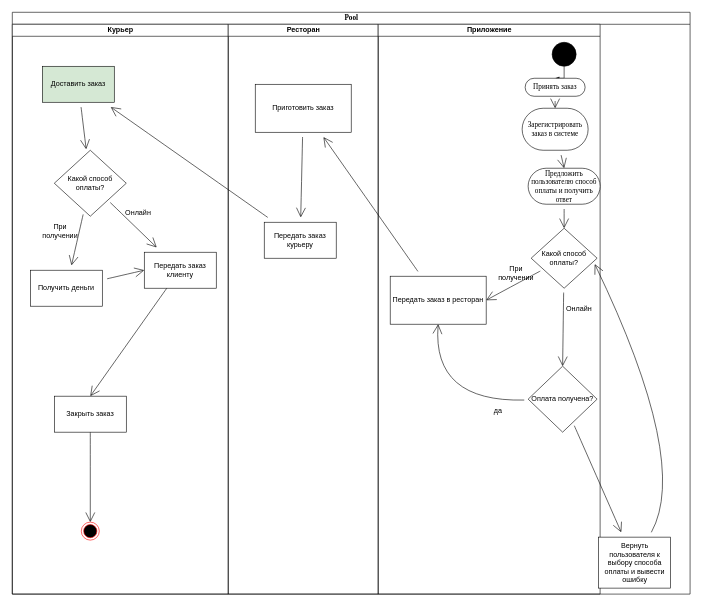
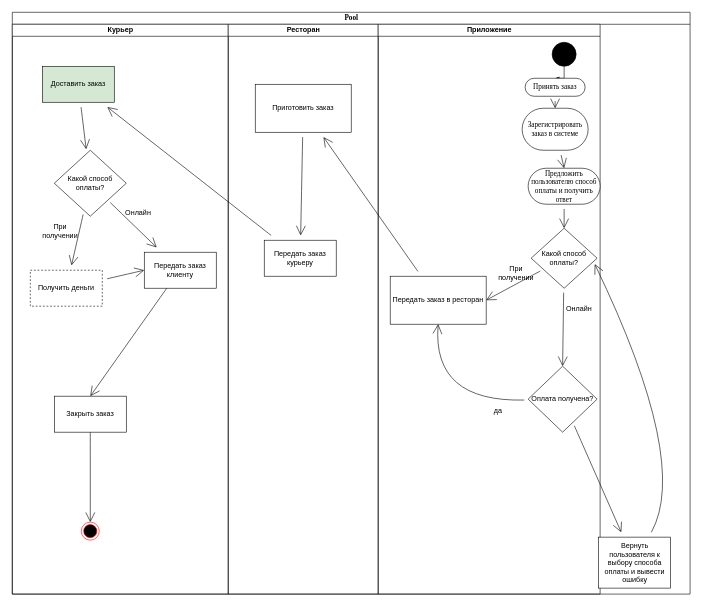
  <mxCell id="0" />
  <mxCell id="1" parent="0" />
  <mxCell id="2" value="Pool" style="swimlane;html=1;childLayout=stackLayout;startSize=20;rounded=0;shadow=0;comic=0;labelBackgroundColor=none;strokeWidth=1;fontFamily=Verdana;fontSize=12;align=center;" parent="1" vertex="1"><mxGeometry x="20" y="20" width="1130" height="970" as="geometry" /></mxCell>
  <mxCell id="3" value="Курьер" style="swimlane;html=1;startSize=20;" parent="2" vertex="1"><mxGeometry y="20" width="360" height="950" as="geometry" /></mxCell>
  <mxCell id="4" value="Доставить заказ" style="whiteSpace=wrap;html=1;hachureGap=4;strokeColor=#000000;fillColor=#d5e8d4;" vertex="1" parent="3"><mxGeometry x="50" y="70" width="120" height="60" as="geometry" /></mxCell>
  <mxCell id="5" value="Какой способ оплаты?" style="rhombus;whiteSpace=wrap;html=1;hachureGap=4;strokeColor=#000000;" vertex="1" parent="3"><mxGeometry x="70" y="210" width="120" height="110" as="geometry" /></mxCell>
  <mxCell id="6" value="" style="edgeStyle=none;curved=1;rounded=0;orthogonalLoop=1;jettySize=auto;html=1;endArrow=open;startSize=14;endSize=14;sourcePerimeterSpacing=8;targetPerimeterSpacing=8;" edge="1" parent="3" source="4" target="5"><mxGeometry relative="1" as="geometry" /></mxCell>
  <mxCell id="7" style="edgeStyle=none;curved=1;rounded=0;orthogonalLoop=1;jettySize=auto;html=1;entryX=0.5;entryY=0;entryDx=0;entryDy=0;endArrow=open;startSize=14;endSize=14;sourcePerimeterSpacing=8;targetPerimeterSpacing=8;exitX=0.326;exitY=0.963;exitDx=0;exitDy=0;exitPerimeter=0;" edge="1" parent="3" source="8" target="16"><mxGeometry relative="1" as="geometry" /></mxCell>
  <mxCell id="8" value="Передать заказ клиенту" style="whiteSpace=wrap;html=1;hachureGap=4;strokeColor=#000000;" vertex="1" parent="3"><mxGeometry x="220" y="380" width="120" height="60" as="geometry" /></mxCell>
  <mxCell id="9" value="" style="edgeStyle=none;curved=1;rounded=0;orthogonalLoop=1;jettySize=auto;html=1;endArrow=open;startSize=14;endSize=14;sourcePerimeterSpacing=8;targetPerimeterSpacing=8;" edge="1" parent="3" source="5" target="8"><mxGeometry relative="1" as="geometry" /></mxCell>
  <mxCell id="10" value="Онлайн" style="text;strokeColor=none;fillColor=none;html=1;align=center;verticalAlign=middle;whiteSpace=wrap;rounded=0;hachureGap=4;" vertex="1" parent="3"><mxGeometry x="180" y="300" width="60" height="30" as="geometry" /></mxCell>
  <mxCell id="11" style="edgeStyle=none;curved=1;rounded=0;orthogonalLoop=1;jettySize=auto;html=1;entryX=0;entryY=0.5;entryDx=0;entryDy=0;endArrow=open;startSize=14;endSize=14;sourcePerimeterSpacing=8;targetPerimeterSpacing=8;" edge="1" parent="3" source="12" target="8"><mxGeometry relative="1" as="geometry" /></mxCell>
- <mxCell id="12" value="Получить деньги" style="whiteSpace=wrap;html=1;hachureGap=4;strokeColor=#000000;" vertex="1" parent="3"><mxGeometry x="30" y="410" width="120" height="60" as="geometry" /></mxCell>
+ <mxCell id="12" value="Получить деньги" style="whiteSpace=wrap;html=1;hachureGap=4;strokeColor=#000000;dashed=1;" vertex="1" parent="3"><mxGeometry x="30" y="410" width="120" height="60" as="geometry" /></mxCell>
  <mxCell id="13" value="" style="edgeStyle=none;curved=1;rounded=0;orthogonalLoop=1;jettySize=auto;html=1;endArrow=open;startSize=14;endSize=14;sourcePerimeterSpacing=8;targetPerimeterSpacing=8;" edge="1" parent="3" source="5" target="12"><mxGeometry relative="1" as="geometry" /></mxCell>
  <mxCell id="14" value="При получении" style="text;strokeColor=none;fillColor=none;html=1;align=center;verticalAlign=middle;whiteSpace=wrap;rounded=0;hachureGap=4;" vertex="1" parent="3"><mxGeometry x="50" y="330" width="60" height="30" as="geometry" /></mxCell>
  <mxCell id="15" value="" style="edgeStyle=none;curved=1;rounded=0;orthogonalLoop=1;jettySize=auto;html=1;endArrow=open;startSize=14;endSize=14;sourcePerimeterSpacing=8;targetPerimeterSpacing=8;entryX=0.5;entryY=0;entryDx=0;entryDy=0;exitX=0.5;exitY=1;exitDx=0;exitDy=0;" edge="1" parent="3" source="16" target="17"><mxGeometry relative="1" as="geometry"><mxPoint x="130" y="820" as="targetPoint" /></mxGeometry></mxCell>
  <mxCell id="16" value="Закрыть заказ" style="whiteSpace=wrap;html=1;hachureGap=4;strokeColor=#000000;" vertex="1" parent="3"><mxGeometry x="70" y="620" width="120" height="60" as="geometry" /></mxCell>
  <mxCell id="17" value="" style="ellipse;html=1;shape=endState;fillColor=#000000;strokeColor=#ff0000;" vertex="1" parent="3"><mxGeometry x="115" y="830" width="30" height="30" as="geometry" /></mxCell>
  <mxCell id="18" value="Ресторан" style="swimlane;html=1;startSize=20;" parent="2" vertex="1"><mxGeometry x="360" y="20" width="250" height="950" as="geometry" /></mxCell>
  <mxCell id="19" value="Приготовить заказ" style="rounded=0;whiteSpace=wrap;html=1;hachureGap=4;strokeColor=#000000;" vertex="1" parent="18"><mxGeometry x="45" y="100" width="160" height="80" as="geometry" /></mxCell>
- <mxCell id="20" value="Передать заказ курьеру" style="whiteSpace=wrap;html=1;hachureGap=4;strokeColor=#000000;" vertex="1" parent="18"><mxGeometry x="60" y="330" width="120" height="60" as="geometry" /></mxCell>
+ <mxCell id="20" value="Передать заказ курьеру" style="whiteSpace=wrap;html=1;hachureGap=4;strokeColor=#000000;" vertex="1" parent="18"><mxGeometry x="60" y="360" width="120" height="60" as="geometry" /></mxCell>
  <mxCell id="21" value="" style="edgeStyle=none;curved=1;rounded=0;orthogonalLoop=1;jettySize=auto;html=1;endArrow=open;startSize=14;endSize=14;sourcePerimeterSpacing=8;targetPerimeterSpacing=8;" edge="1" parent="18" source="19" target="20"><mxGeometry relative="1" as="geometry" /></mxCell>
  <mxCell id="22" value="Приложение" style="swimlane;html=1;startSize=20;strokeColor=#000000;" parent="2" vertex="1"><mxGeometry x="610" y="20" width="370" height="950" as="geometry" /></mxCell>
  <mxCell id="23" style="edgeStyle=orthogonalEdgeStyle;rounded=0;html=1;labelBackgroundColor=none;startArrow=none;startFill=0;startSize=5;endArrow=classicThin;endFill=1;endSize=5;jettySize=auto;orthogonalLoop=1;strokeWidth=1;fontFamily=Verdana;fontSize=12" parent="22" source="24" target="26" edge="1"><mxGeometry relative="1" as="geometry" /></mxCell>
  <mxCell id="24" value="" style="ellipse;whiteSpace=wrap;html=1;rounded=0;shadow=0;comic=0;labelBackgroundColor=none;strokeWidth=1;fillColor=#000000;fontFamily=Verdana;fontSize=12;align=center;" parent="22" vertex="1"><mxGeometry x="290" y="30" width="40" height="40" as="geometry" /></mxCell>
  <mxCell id="25" style="edgeStyle=none;curved=1;rounded=0;orthogonalLoop=1;jettySize=auto;html=1;entryX=0.5;entryY=0;entryDx=0;entryDy=0;endArrow=open;startSize=14;endSize=14;sourcePerimeterSpacing=8;targetPerimeterSpacing=8;" edge="1" parent="22" source="26" target="28"><mxGeometry relative="1" as="geometry" /></mxCell>
  <mxCell id="26" value="Принять заказ" style="rounded=1;whiteSpace=wrap;html=1;shadow=0;comic=0;labelBackgroundColor=none;strokeWidth=1;fontFamily=Verdana;fontSize=12;align=center;arcSize=50;" parent="22" vertex="1"><mxGeometry x="245" y="90" width="100" height="30" as="geometry" /></mxCell>
  <mxCell id="27" style="edgeStyle=none;curved=1;rounded=0;orthogonalLoop=1;jettySize=auto;html=1;entryX=0.5;entryY=0;entryDx=0;entryDy=0;endArrow=open;startSize=14;endSize=14;sourcePerimeterSpacing=8;targetPerimeterSpacing=8;" edge="1" parent="22" source="28" target="29"><mxGeometry relative="1" as="geometry" /></mxCell>
  <mxCell id="28" value="Зарегистрировать заказ в системе" style="rounded=1;whiteSpace=wrap;html=1;shadow=0;comic=0;labelBackgroundColor=none;strokeWidth=1;fontFamily=Verdana;fontSize=12;align=center;arcSize=50;" vertex="1" parent="22"><mxGeometry x="240" y="140" width="110" height="70" as="geometry" /></mxCell>
  <mxCell id="29" value="Предложить пользователю способ оплаты и получить ответ" style="rounded=1;whiteSpace=wrap;html=1;shadow=0;comic=0;labelBackgroundColor=none;strokeWidth=1;fontFamily=Verdana;fontSize=12;align=center;arcSize=50;" vertex="1" parent="22"><mxGeometry x="250" y="240" width="120" height="60" as="geometry" /></mxCell>
  <mxCell id="30" style="edgeStyle=none;curved=1;rounded=0;orthogonalLoop=1;jettySize=auto;html=1;endArrow=open;startSize=14;endSize=14;sourcePerimeterSpacing=8;targetPerimeterSpacing=8;entryX=1;entryY=0.5;entryDx=0;entryDy=0;" edge="1" parent="22" source="32" target="34"><mxGeometry relative="1" as="geometry"><mxPoint x="181.69" y="450.381" as="targetPoint" /></mxGeometry></mxCell>
  <mxCell id="31" style="edgeStyle=none;curved=1;rounded=0;orthogonalLoop=1;jettySize=auto;html=1;endArrow=open;startSize=14;endSize=14;sourcePerimeterSpacing=8;targetPerimeterSpacing=8;entryX=0.5;entryY=0;entryDx=0;entryDy=0;" edge="1" parent="22" source="32" target="38"><mxGeometry relative="1" as="geometry"><mxPoint x="310" y="552" as="targetPoint" /></mxGeometry></mxCell>
  <mxCell id="32" value="Какой способ оплаты?" style="rhombus;whiteSpace=wrap;html=1;hachureGap=4;" vertex="1" parent="22"><mxGeometry x="255" y="340" width="110" height="100" as="geometry" /></mxCell>
  <mxCell id="33" value="" style="edgeStyle=none;curved=1;rounded=0;orthogonalLoop=1;jettySize=auto;html=1;endArrow=open;startSize=14;endSize=14;sourcePerimeterSpacing=8;targetPerimeterSpacing=8;entryX=0.5;entryY=0;entryDx=0;entryDy=0;" edge="1" parent="22" source="29" target="32"><mxGeometry relative="1" as="geometry" /></mxCell>
  <mxCell id="34" value="Передать заказ в ресторан" style="rounded=0;whiteSpace=wrap;html=1;hachureGap=4;strokeColor=#000000;" vertex="1" parent="22"><mxGeometry x="20" y="420" width="160" height="80" as="geometry" /></mxCell>
  <mxCell id="35" value="При получении" style="text;strokeColor=none;fillColor=none;html=1;align=center;verticalAlign=middle;whiteSpace=wrap;rounded=0;hachureGap=4;" vertex="1" parent="22"><mxGeometry x="200" y="400" width="60" height="30" as="geometry" /></mxCell>
  <mxCell id="36" value="Онлайн" style="text;strokeColor=none;fillColor=none;html=1;align=center;verticalAlign=middle;whiteSpace=wrap;rounded=0;hachureGap=4;" vertex="1" parent="22"><mxGeometry x="305" y="460" width="60" height="30" as="geometry" /></mxCell>
  <mxCell id="37" style="edgeStyle=none;curved=1;rounded=0;orthogonalLoop=1;jettySize=auto;html=1;entryX=0.5;entryY=1;entryDx=0;entryDy=0;endArrow=open;startSize=14;endSize=14;sourcePerimeterSpacing=8;targetPerimeterSpacing=8;" edge="1" parent="22" source="38" target="34"><mxGeometry relative="1" as="geometry"><Array as="points"><mxPoint x="90" y="630" /></Array></mxGeometry></mxCell>
  <mxCell id="38" value="Оплата получена?" style="rhombus;whiteSpace=wrap;html=1;hachureGap=4;" vertex="1" parent="22"><mxGeometry x="250" y="570" width="115" height="110" as="geometry" /></mxCell>
  <mxCell id="39" value="да" style="text;strokeColor=none;fillColor=none;html=1;align=center;verticalAlign=middle;whiteSpace=wrap;rounded=0;hachureGap=4;" vertex="1" parent="22"><mxGeometry x="170" y="630" width="60" height="30" as="geometry" /></mxCell>
  <mxCell id="40" style="edgeStyle=none;curved=1;rounded=0;orthogonalLoop=1;jettySize=auto;html=1;endArrow=open;startSize=14;endSize=14;sourcePerimeterSpacing=8;targetPerimeterSpacing=8;" edge="1" parent="2" source="34" target="19"><mxGeometry relative="1" as="geometry" /></mxCell>
  <mxCell id="41" value="" style="edgeStyle=none;curved=1;rounded=0;orthogonalLoop=1;jettySize=auto;html=1;endArrow=open;startSize=14;endSize=14;sourcePerimeterSpacing=8;targetPerimeterSpacing=8;" edge="1" parent="2" source="20" target="4"><mxGeometry relative="1" as="geometry" /></mxCell>
  <mxCell id="42" style="edgeStyle=none;curved=1;rounded=0;orthogonalLoop=1;jettySize=auto;html=1;entryX=0.964;entryY=0.598;entryDx=0;entryDy=0;entryPerimeter=0;endArrow=open;startSize=14;endSize=14;sourcePerimeterSpacing=8;targetPerimeterSpacing=8;" edge="1" parent="1" source="43" target="32"><mxGeometry relative="1" as="geometry"><Array as="points"><mxPoint x="1150" y="770" /></Array></mxGeometry></mxCell>
  <mxCell id="43" value="Вернуть пользователя к выбору способа оплаты и вывести ошибку" style="whiteSpace=wrap;html=1;hachureGap=4;strokeColor=#000000;" vertex="1" parent="1"><mxGeometry x="997.5" y="895" width="120" height="85" as="geometry" /></mxCell>
  <mxCell id="44" value="" style="edgeStyle=none;curved=1;rounded=0;orthogonalLoop=1;jettySize=auto;html=1;endArrow=open;startSize=14;endSize=14;sourcePerimeterSpacing=8;targetPerimeterSpacing=8;" edge="1" parent="1" source="38" target="43"><mxGeometry relative="1" as="geometry" /></mxCell>
